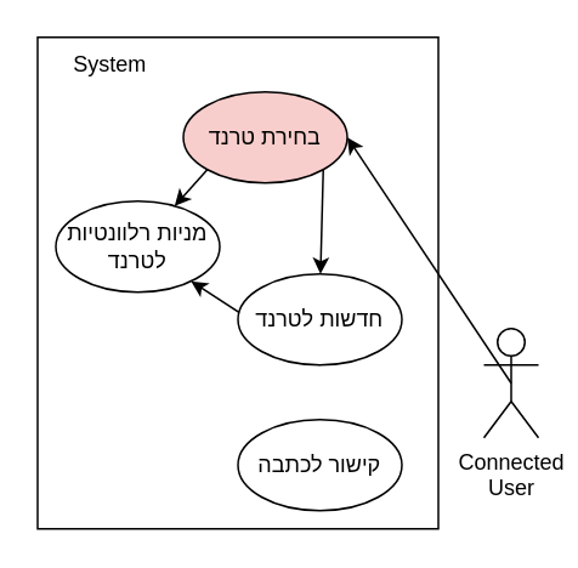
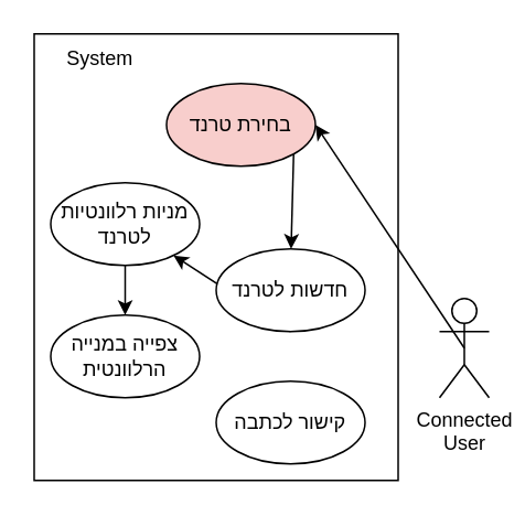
  <mxCell id="0" />
  <mxCell id="1" parent="0" />
  <mxCell id="2" value="" style="rounded=0;whiteSpace=wrap;html=1;" parent="1" vertex="1"><mxGeometry x="20" y="20" width="220" height="270" as="geometry" /></mxCell>
  <mxCell id="3" value="System" style="text;html=1;strokeColor=none;fillColor=none;align=center;verticalAlign=middle;whiteSpace=wrap;rounded=0;" parent="1" vertex="1"><mxGeometry x="30" y="20" width="60" height="30" as="geometry" /></mxCell>
- <mxCell id="4" style="edgeStyle=none;html=1;exitX=0;exitY=1;exitDx=0;exitDy=0;" parent="1" source="6" target="10" edge="1"><mxGeometry relative="1" as="geometry" /></mxCell>
  <mxCell id="5" style="edgeStyle=none;html=1;exitX=1;exitY=1;exitDx=0;exitDy=0;" parent="1" source="6" target="8" edge="1"><mxGeometry relative="1" as="geometry" /></mxCell>
  <mxCell id="6" value="בחירת טרנד" style="ellipse;whiteSpace=wrap;html=1;fillColor=#f8cecc;" parent="1" vertex="1"><mxGeometry x="100" y="50" width="90" height="50" as="geometry" /></mxCell>
  <mxCell id="7" style="edgeStyle=none;html=1;exitX=0.5;exitY=1;exitDx=0;exitDy=0;" parent="1" source="8" target="10" edge="1"><mxGeometry relative="1" as="geometry" /></mxCell>
  <mxCell id="8" value="חדשות לטרנד" style="ellipse;whiteSpace=wrap;html=1;" parent="1" vertex="1"><mxGeometry x="130" y="150" width="90" height="50" as="geometry" /></mxCell>
+ <mxCell id="9" style="edgeStyle=none;html=1;exitX=0.5;exitY=1;exitDx=0;exitDy=0;" parent="1" source="10" target="12" edge="1"><mxGeometry relative="1" as="geometry" /></mxCell>
  <mxCell id="10" value="מניות רלוונטיות&lt;br&gt;לטרנד" style="ellipse;whiteSpace=wrap;html=1;" parent="1" vertex="1"><mxGeometry x="30" y="110" width="90" height="50" as="geometry" /></mxCell>
  <mxCell id="11" value="קישור לכתבה" style="ellipse;whiteSpace=wrap;html=1;" parent="1" vertex="1"><mxGeometry x="130" y="230" width="90" height="50" as="geometry" /></mxCell>
+ <mxCell id="12" value="צפייה במנייה&lt;br&gt;הרלוונטית" style="ellipse;whiteSpace=wrap;html=1;" parent="1" vertex="1"><mxGeometry x="30" y="190" width="90" height="50" as="geometry" /></mxCell>
  <mxCell id="13" style="edgeStyle=none;html=1;exitX=0.5;exitY=0.5;exitDx=0;exitDy=0;exitPerimeter=0;entryX=1;entryY=0.5;entryDx=0;entryDy=0;" parent="1" source="14" target="6" edge="1"><mxGeometry relative="1" as="geometry" /></mxCell>
  <mxCell id="14" value="Connected&lt;br&gt;User" style="shape=umlActor;verticalLabelPosition=bottom;verticalAlign=top;html=1;outlineConnect=0;" parent="1" vertex="1"><mxGeometry x="265" y="180" width="30" height="60" as="geometry" /></mxCell>
